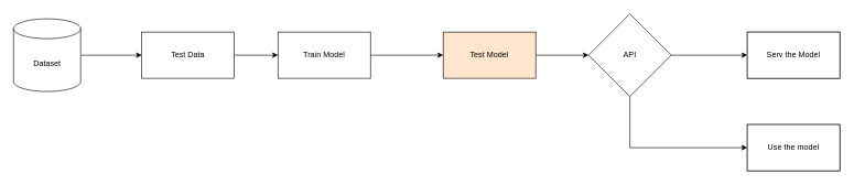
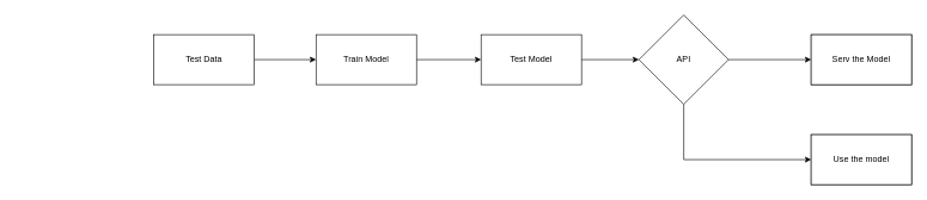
  <mxCell id="0" />
  <mxCell id="1" parent="0" />
- <mxCell id="2" value="" style="edgeStyle=orthogonalEdgeStyle;rounded=0;orthogonalLoop=1;jettySize=auto;html=1;" edge="1" parent="1" source="3" target="5"><mxGeometry relative="1" as="geometry" /></mxCell>
- <mxCell id="3" value="Dataset" style="shape=cylinder3;whiteSpace=wrap;html=1;boundedLbl=1;backgroundOutline=1;size=15;" vertex="1" parent="1"><mxGeometry x="20" y="28" width="101.54" height="110" as="geometry" /></mxCell>
  <mxCell id="4" value="" style="edgeStyle=orthogonalEdgeStyle;rounded=0;orthogonalLoop=1;jettySize=auto;html=1;" edge="1" parent="1" source="5" target="7"><mxGeometry relative="1" as="geometry" /></mxCell>
  <mxCell id="5" value="Test Data" style="rounded=0;whiteSpace=wrap;html=1;" vertex="1" parent="1"><mxGeometry x="214" y="48" width="140" height="70" as="geometry" /></mxCell>
  <mxCell id="6" value="" style="edgeStyle=orthogonalEdgeStyle;rounded=0;orthogonalLoop=1;jettySize=auto;html=1;" edge="1" parent="1" source="7" target="9"><mxGeometry relative="1" as="geometry" /></mxCell>
- <mxCell id="7" value="Train Model" style="rounded=0;whiteSpace=wrap;html=1;" vertex="1" parent="1"><mxGeometry x="420" y="48" width="140" height="70" as="geometry" /></mxCell>
+ <mxCell id="7" value="Train Model" style="rounded=0;whiteSpace=wrap;html=1;" vertex="1" parent="1"><mxGeometry x="440" y="48" width="140" height="70" as="geometry" /></mxCell>
  <mxCell id="8" value="" style="edgeStyle=orthogonalEdgeStyle;rounded=0;orthogonalLoop=1;jettySize=auto;html=1;" edge="1" parent="1" source="9" target="11"><mxGeometry relative="1" as="geometry" /></mxCell>
- <mxCell id="9" value="Test Model" style="rounded=0;whiteSpace=wrap;html=1;fillColor=#ffe6cc;" vertex="1" parent="1"><mxGeometry x="670" y="48" width="140" height="70" as="geometry" /></mxCell>
+ <mxCell id="9" value="Test Model" style="rounded=0;whiteSpace=wrap;html=1;" vertex="1" parent="1"><mxGeometry x="670" y="48" width="140" height="70" as="geometry" /></mxCell>
  <mxCell id="10" value="" style="edgeStyle=orthogonalEdgeStyle;rounded=0;orthogonalLoop=1;jettySize=auto;html=1;" edge="1" parent="1" source="11" target="14"><mxGeometry relative="1" as="geometry" /></mxCell>
  <mxCell id="11" value="API" style="rhombus;whiteSpace=wrap;html=1;" vertex="1" parent="1"><mxGeometry x="890" y="20.5" width="125" height="125" as="geometry" /></mxCell>
  <mxCell id="12" value="Serv the Model" style="rounded=0;whiteSpace=wrap;html=1;" vertex="1" parent="1"><mxGeometry x="1130" y="48" width="140" height="70" as="geometry" /></mxCell>
  <mxCell id="13" value="Use the model" style="rounded=0;whiteSpace=wrap;html=1;" vertex="1" parent="1"><mxGeometry x="1130" y="188" width="140" height="70" as="geometry" /></mxCell>
  <mxCell id="14" value="Serv the Model" style="rounded=0;whiteSpace=wrap;html=1;" vertex="1" parent="1"><mxGeometry x="1130" y="48" width="140" height="70" as="geometry" /></mxCell>
  <mxCell id="15" value="Use the model" style="rounded=0;whiteSpace=wrap;html=1;" vertex="1" parent="1"><mxGeometry x="1130" y="188" width="140" height="70" as="geometry" /></mxCell>
  <mxCell id="16" value="" style="edgeStyle=orthogonalEdgeStyle;rounded=0;orthogonalLoop=1;jettySize=auto;html=1;exitX=0.5;exitY=1;exitDx=0;exitDy=0;entryX=0;entryY=0.5;entryDx=0;entryDy=0;" edge="1" parent="1" source="11" target="15"><mxGeometry relative="1" as="geometry"><mxPoint x="1060" y="78" as="sourcePoint" /><mxPoint x="1175" y="78" as="targetPoint" /></mxGeometry></mxCell>
